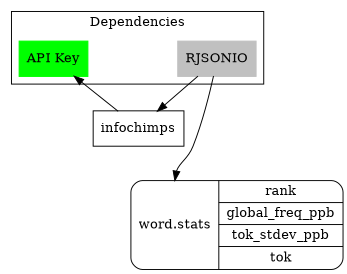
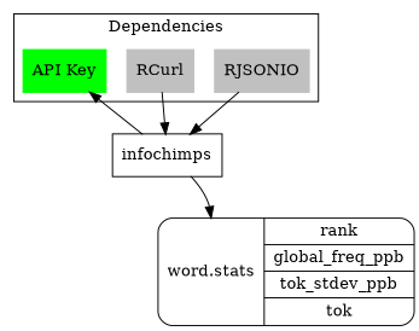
  digraph {
    fontname="DejaVu Serif"
    node [fontname="DejaVu Serif" shape=record style=filled]
    edge [fontname="DejaVu Serif"]
+   n1 [color=grey label="<f0> RCurl"]
    n2 [color=grey label="<f0> RJSONIO"]
    n3 [color=green label="<f0> API\ Key"]
    n4 [label="<f0> infochimps" style=""]
    n5 [label="<f0> word.stats|{rank|global_freq_ppb|tok_stdev_ppb|tok}" shape=Mrecord style=""]
    subgraph cluster_1 {
      label=Dependencies
+     n1
      n2
      n3
    }
+   n1 -> n4
    n2 -> n4
    n4 -> n3
-   n2 -> n5 [headport=f0]
+   n4 -> n5 [headport=f0]
  }
